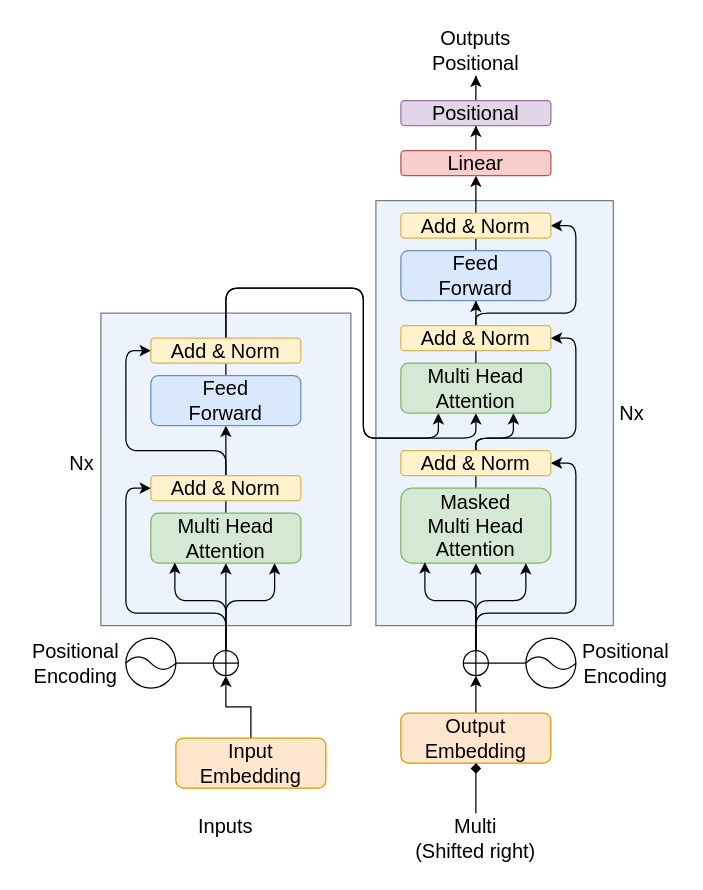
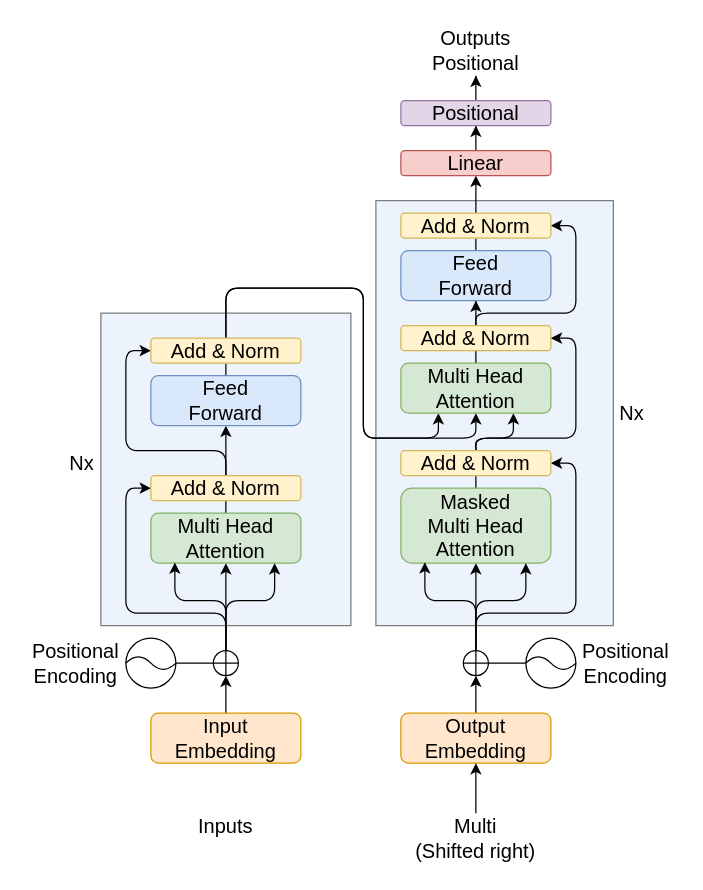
  <mxCell id="0" />
  <mxCell id="1" parent="0" />
  <mxCell id="2" style="edgeStyle=orthogonalEdgeStyle;rounded=0;orthogonalLoop=1;jettySize=auto;html=1;entryX=0.5;entryY=1;entryDx=0;entryDy=0;" edge="1" parent="1" source="3" target="13"><mxGeometry relative="1" as="geometry" /></mxCell>
- <mxCell id="3" value="&lt;font style=&quot;font-size: 16px;&quot;&gt;Input Embedding&lt;/font&gt;" style="rounded=1;whiteSpace=wrap;html=1;fillColor=#ffe6cc;strokeColor=#d79b00;" vertex="1" parent="1"><mxGeometry x="140" y="590" width="120" height="40" as="geometry" /></mxCell>
+ <mxCell id="3" value="&lt;font style=&quot;font-size: 16px;&quot;&gt;Input Embedding&lt;/font&gt;" style="rounded=1;whiteSpace=wrap;html=1;fillColor=#ffe6cc;strokeColor=#d79b00;" vertex="1" parent="1"><mxGeometry x="120" y="570" width="120" height="40" as="geometry" /></mxCell>
  <mxCell id="4" style="edgeStyle=orthogonalEdgeStyle;rounded=0;orthogonalLoop=1;jettySize=auto;html=1;entryX=0.5;entryY=1;entryDx=0;entryDy=0;" edge="1" parent="1" source="6" target="16"><mxGeometry relative="1" as="geometry" /></mxCell>
  <mxCell id="5" value="" style="rounded=0;whiteSpace=wrap;html=1;opacity=50;glass=0;shadow=0;fillColor=#dae8fc;strokeColor=#000000;" vertex="1" parent="1"><mxGeometry x="80" y="250" width="200" height="250" as="geometry" /></mxCell>
  <mxCell id="6" value="&lt;font style=&quot;font-size: 16px;&quot;&gt;Output Embedding&lt;/font&gt;" style="rounded=1;whiteSpace=wrap;html=1;fillColor=#ffe6cc;strokeColor=#d79b00;" vertex="1" parent="1"><mxGeometry x="320" y="570" width="120" height="40" as="geometry" /></mxCell>
  <mxCell id="7" value="&lt;font style=&quot;font-size: 16px;&quot;&gt;Inputs&lt;/font&gt;" style="text;html=1;align=center;verticalAlign=middle;whiteSpace=wrap;rounded=0;" vertex="1" parent="1"><mxGeometry x="150" y="650" width="60" height="20" as="geometry" /></mxCell>
  <mxCell id="8" value="" style="rounded=0;whiteSpace=wrap;html=1;opacity=50;glass=0;shadow=0;fillColor=#dae8fc;strokeColor=#000000;" vertex="1" parent="1"><mxGeometry x="300" y="160" width="190" height="340" as="geometry" /></mxCell>
- <mxCell id="9" style="edgeStyle=orthogonalEdgeStyle;rounded=0;orthogonalLoop=1;jettySize=auto;html=1;entryX=0.5;entryY=1;entryDx=0;entryDy=0;endArrow=diamond;" edge="1" parent="1" source="10" target="6"><mxGeometry relative="1" as="geometry" /></mxCell>
+ <mxCell id="9" style="edgeStyle=orthogonalEdgeStyle;rounded=0;orthogonalLoop=1;jettySize=auto;html=1;entryX=0.5;entryY=1;entryDx=0;entryDy=0;" edge="1" parent="1" source="10" target="6"><mxGeometry relative="1" as="geometry" /></mxCell>
  <mxCell id="10" value="&lt;span style=&quot;font-size: 16px;&quot;&gt;Multi&lt;/span&gt;&lt;div&gt;&lt;span style=&quot;font-size: 16px;&quot;&gt;(Shifted right)&lt;/span&gt;&lt;/div&gt;" style="text;html=1;align=center;verticalAlign=middle;whiteSpace=wrap;rounded=0;" vertex="1" parent="1"><mxGeometry x="320" y="650" width="120" height="40" as="geometry" /></mxCell>
  <mxCell id="11" style="edgeStyle=orthogonalEdgeStyle;rounded=1;orthogonalLoop=1;jettySize=auto;html=1;entryX=0.5;entryY=1;entryDx=0;entryDy=0;curved=0;" edge="1" parent="1" source="13" target="26"><mxGeometry relative="1" as="geometry" /></mxCell>
  <mxCell id="12" style="edgeStyle=orthogonalEdgeStyle;rounded=1;orthogonalLoop=1;jettySize=auto;html=1;entryX=0;entryY=0.5;entryDx=0;entryDy=0;curved=0;" edge="1" parent="1" source="13" target="29"><mxGeometry relative="1" as="geometry"><Array as="points"><mxPoint x="180" y="490" /><mxPoint x="100" y="490" /><mxPoint x="100" y="390" /></Array></mxGeometry></mxCell>
  <mxCell id="13" value="" style="shape=orEllipse;perimeter=ellipsePerimeter;whiteSpace=wrap;html=1;backgroundOutline=1;" vertex="1" parent="1"><mxGeometry x="170" y="520" width="20" height="20" as="geometry" /></mxCell>
  <mxCell id="14" style="edgeStyle=orthogonalEdgeStyle;rounded=1;orthogonalLoop=1;jettySize=auto;html=1;entryX=0.5;entryY=1;entryDx=0;entryDy=0;curved=0;" edge="1" parent="1" source="16" target="38"><mxGeometry relative="1" as="geometry" /></mxCell>
  <mxCell id="15" style="edgeStyle=orthogonalEdgeStyle;rounded=1;orthogonalLoop=1;jettySize=auto;html=1;entryX=1;entryY=0.5;entryDx=0;entryDy=0;curved=0;" edge="1" parent="1" source="16" target="43"><mxGeometry relative="1" as="geometry"><Array as="points"><mxPoint x="380" y="490" /><mxPoint x="460" y="490" /><mxPoint x="460" y="370" /></Array></mxGeometry></mxCell>
  <mxCell id="16" value="" style="shape=orEllipse;perimeter=ellipsePerimeter;whiteSpace=wrap;html=1;backgroundOutline=1;" vertex="1" parent="1"><mxGeometry x="370" y="520" width="20" height="20" as="geometry" /></mxCell>
  <mxCell id="17" style="edgeStyle=orthogonalEdgeStyle;rounded=0;orthogonalLoop=1;jettySize=auto;html=1;entryX=0;entryY=0.5;entryDx=0;entryDy=0;endArrow=none;endFill=0;" edge="1" parent="1" source="18" target="13"><mxGeometry relative="1" as="geometry" /></mxCell>
  <mxCell id="18" value="" style="ellipse;whiteSpace=wrap;html=1;aspect=fixed;" vertex="1" parent="1"><mxGeometry x="100" y="510" width="40" height="40" as="geometry" /></mxCell>
  <mxCell id="19" style="edgeStyle=orthogonalEdgeStyle;rounded=0;orthogonalLoop=1;jettySize=auto;html=1;entryX=1;entryY=0.5;entryDx=0;entryDy=0;endArrow=none;endFill=0;" edge="1" parent="1" source="20" target="16"><mxGeometry relative="1" as="geometry" /></mxCell>
  <mxCell id="20" value="" style="ellipse;whiteSpace=wrap;html=1;aspect=fixed;" vertex="1" parent="1"><mxGeometry x="420" y="510" width="40" height="40" as="geometry" /></mxCell>
  <mxCell id="21" value="" style="endArrow=none;html=1;rounded=0;exitX=0;exitY=0.5;exitDx=0;exitDy=0;entryX=1;entryY=0.5;entryDx=0;entryDy=0;curved=1;" edge="1" parent="1" source="18" target="18"><mxGeometry width="50" height="50" relative="1" as="geometry"><mxPoint x="360" y="520" as="sourcePoint" /><mxPoint x="410" y="470" as="targetPoint" /><Array as="points"><mxPoint x="110" y="520" /><mxPoint x="130" y="540" /></Array></mxGeometry></mxCell>
  <mxCell id="22" value="" style="endArrow=none;html=1;rounded=0;exitX=0;exitY=0.5;exitDx=0;exitDy=0;entryX=1;entryY=0.5;entryDx=0;entryDy=0;curved=1;" edge="1" parent="1"><mxGeometry width="50" height="50" relative="1" as="geometry"><mxPoint x="420" y="530" as="sourcePoint" /><mxPoint x="460" y="530" as="targetPoint" /><Array as="points"><mxPoint x="430" y="520" /><mxPoint x="450" y="540" /></Array></mxGeometry></mxCell>
  <mxCell id="23" value="&lt;font style=&quot;font-size: 16px;&quot;&gt;Positional Encoding&lt;/font&gt;" style="text;html=1;align=center;verticalAlign=middle;whiteSpace=wrap;rounded=0;" vertex="1" parent="1"><mxGeometry x="20" y="515" width="80" height="30" as="geometry" /></mxCell>
  <mxCell id="24" value="&lt;font style=&quot;font-size: 16px;&quot;&gt;Positional Encoding&lt;/font&gt;" style="text;html=1;align=center;verticalAlign=middle;whiteSpace=wrap;rounded=0;" vertex="1" parent="1"><mxGeometry x="460" y="515" width="80" height="30" as="geometry" /></mxCell>
  <mxCell id="25" style="edgeStyle=orthogonalEdgeStyle;rounded=0;orthogonalLoop=1;jettySize=auto;html=1;exitX=0.5;exitY=0;exitDx=0;exitDy=0;entryX=0.5;entryY=1;entryDx=0;entryDy=0;endArrow=none;endFill=0;" edge="1" parent="1" source="26" target="29"><mxGeometry relative="1" as="geometry" /></mxCell>
  <mxCell id="26" value="&lt;font style=&quot;font-size: 16px;&quot;&gt;Multi Head&lt;br&gt;Attention&lt;/font&gt;" style="rounded=1;whiteSpace=wrap;html=1;fillColor=#d5e8d4;strokeColor=#82b366;" vertex="1" parent="1"><mxGeometry x="120" y="410" width="120" height="40" as="geometry" /></mxCell>
  <mxCell id="27" style="edgeStyle=orthogonalEdgeStyle;rounded=0;orthogonalLoop=1;jettySize=auto;html=1;entryX=0.5;entryY=1;entryDx=0;entryDy=0;" edge="1" parent="1" source="29" target="31"><mxGeometry relative="1" as="geometry" /></mxCell>
  <mxCell id="28" style="edgeStyle=orthogonalEdgeStyle;rounded=1;orthogonalLoop=1;jettySize=auto;html=1;entryX=0;entryY=0.5;entryDx=0;entryDy=0;curved=0;" edge="1" parent="1" source="29" target="34"><mxGeometry relative="1" as="geometry"><Array as="points"><mxPoint x="180" y="360" /><mxPoint x="100" y="360" /><mxPoint x="100" y="280" /></Array></mxGeometry></mxCell>
  <mxCell id="29" value="&lt;span style=&quot;font-size: 16px;&quot;&gt;Add &amp;amp; Norm&lt;/span&gt;" style="rounded=1;whiteSpace=wrap;html=1;fillColor=#fff2cc;strokeColor=#d6b656;" vertex="1" parent="1"><mxGeometry x="120" y="380" width="120" height="20" as="geometry" /></mxCell>
  <mxCell id="30" style="edgeStyle=orthogonalEdgeStyle;rounded=0;orthogonalLoop=1;jettySize=auto;html=1;exitX=0.5;exitY=0;exitDx=0;exitDy=0;entryX=0.5;entryY=1;entryDx=0;entryDy=0;endArrow=none;endFill=0;" edge="1" parent="1" source="31" target="34"><mxGeometry relative="1" as="geometry" /></mxCell>
  <mxCell id="31" value="&lt;span style=&quot;font-size: 16px;&quot;&gt;Feed&lt;br&gt;Forward&lt;/span&gt;" style="rounded=1;whiteSpace=wrap;html=1;fillColor=#dae8fc;strokeColor=#6c8ebf;" vertex="1" parent="1"><mxGeometry x="120" y="300" width="120" height="40" as="geometry" /></mxCell>
  <mxCell id="32" style="edgeStyle=orthogonalEdgeStyle;rounded=1;orthogonalLoop=1;jettySize=auto;html=1;entryX=0.25;entryY=1;entryDx=0;entryDy=0;curved=0;" edge="1" parent="1" source="34" target="45"><mxGeometry relative="1" as="geometry"><Array as="points"><mxPoint x="180" y="230" /><mxPoint x="290" y="230" /><mxPoint x="290" y="350" /><mxPoint x="350" y="350" /></Array></mxGeometry></mxCell>
  <mxCell id="33" style="edgeStyle=orthogonalEdgeStyle;rounded=1;orthogonalLoop=1;jettySize=auto;html=1;entryX=0.5;entryY=1;entryDx=0;entryDy=0;curved=0;" edge="1" parent="1" target="45"><mxGeometry relative="1" as="geometry"><mxPoint x="180" y="270" as="sourcePoint" /><Array as="points"><mxPoint x="180" y="230" /><mxPoint x="290" y="230" /><mxPoint x="290" y="350" /><mxPoint x="380" y="350" /></Array></mxGeometry></mxCell>
  <mxCell id="34" value="&lt;span style=&quot;font-size: 16px;&quot;&gt;Add &amp;amp; Norm&lt;/span&gt;" style="rounded=1;whiteSpace=wrap;html=1;fillColor=#fff2cc;strokeColor=#d6b656;" vertex="1" parent="1"><mxGeometry x="120" y="270" width="120" height="20" as="geometry" /></mxCell>
  <mxCell id="35" style="edgeStyle=orthogonalEdgeStyle;rounded=1;orthogonalLoop=1;jettySize=auto;html=1;curved=0;" edge="1" parent="1" source="13"><mxGeometry relative="1" as="geometry"><mxPoint x="219" y="450" as="targetPoint" /><Array as="points"><mxPoint x="180" y="480" /><mxPoint x="219" y="480" /></Array></mxGeometry></mxCell>
  <mxCell id="36" style="edgeStyle=orthogonalEdgeStyle;rounded=1;orthogonalLoop=1;jettySize=auto;html=1;entryX=0.16;entryY=0.988;entryDx=0;entryDy=0;entryPerimeter=0;curved=0;" edge="1" parent="1" source="13" target="26"><mxGeometry relative="1" as="geometry"><Array as="points"><mxPoint x="180" y="480" /><mxPoint x="139" y="480" /></Array></mxGeometry></mxCell>
  <mxCell id="37" style="edgeStyle=orthogonalEdgeStyle;rounded=0;orthogonalLoop=1;jettySize=auto;html=1;entryX=0.5;entryY=1;entryDx=0;entryDy=0;endArrow=none;endFill=0;" edge="1" parent="1" source="38" target="43"><mxGeometry relative="1" as="geometry" /></mxCell>
  <mxCell id="38" value="&lt;font style=&quot;font-size: 16px;&quot;&gt;Masked&lt;br&gt;Multi Head&lt;br&gt;Attention&lt;/font&gt;" style="rounded=1;whiteSpace=wrap;html=1;fillColor=#d5e8d4;strokeColor=#82b366;" vertex="1" parent="1"><mxGeometry x="320" y="390" width="120" height="60" as="geometry" /></mxCell>
  <mxCell id="39" style="edgeStyle=orthogonalEdgeStyle;rounded=1;orthogonalLoop=1;jettySize=auto;html=1;entryX=0.16;entryY=0.989;entryDx=0;entryDy=0;entryPerimeter=0;curved=0;" edge="1" parent="1" source="16" target="38"><mxGeometry relative="1" as="geometry"><Array as="points"><mxPoint x="380" y="480" /><mxPoint x="339" y="480" /></Array></mxGeometry></mxCell>
  <mxCell id="40" style="edgeStyle=orthogonalEdgeStyle;rounded=1;orthogonalLoop=1;jettySize=auto;html=1;entryX=0.833;entryY=1;entryDx=0;entryDy=0;entryPerimeter=0;curved=0;" edge="1" parent="1" source="16" target="38"><mxGeometry relative="1" as="geometry"><Array as="points"><mxPoint x="380" y="480" /><mxPoint x="420" y="480" /></Array></mxGeometry></mxCell>
  <mxCell id="41" style="edgeStyle=orthogonalEdgeStyle;rounded=1;orthogonalLoop=1;jettySize=auto;html=1;entryX=0.75;entryY=1;entryDx=0;entryDy=0;curved=0;" edge="1" parent="1" source="43" target="45"><mxGeometry relative="1" as="geometry"><Array as="points"><mxPoint x="380" y="350" /><mxPoint x="410" y="350" /></Array></mxGeometry></mxCell>
  <mxCell id="42" style="edgeStyle=orthogonalEdgeStyle;rounded=1;orthogonalLoop=1;jettySize=auto;html=1;entryX=1;entryY=0.5;entryDx=0;entryDy=0;curved=0;" edge="1" parent="1" source="43" target="48"><mxGeometry relative="1" as="geometry"><Array as="points"><mxPoint x="380" y="350" /><mxPoint x="460" y="350" /><mxPoint x="460" y="270" /></Array></mxGeometry></mxCell>
  <mxCell id="43" value="&lt;span style=&quot;font-size: 16px;&quot;&gt;Add &amp;amp; Norm&lt;/span&gt;" style="rounded=1;whiteSpace=wrap;html=1;fillColor=#fff2cc;strokeColor=#d6b656;" vertex="1" parent="1"><mxGeometry x="320" y="360" width="120" height="20" as="geometry" /></mxCell>
  <mxCell id="44" style="edgeStyle=orthogonalEdgeStyle;rounded=0;orthogonalLoop=1;jettySize=auto;html=1;entryX=0.5;entryY=1;entryDx=0;entryDy=0;endArrow=none;endFill=0;" edge="1" parent="1" source="45" target="48"><mxGeometry relative="1" as="geometry" /></mxCell>
  <mxCell id="45" value="&lt;font style=&quot;font-size: 16px;&quot;&gt;Multi Head&lt;br&gt;Attention&lt;/font&gt;" style="rounded=1;whiteSpace=wrap;html=1;fillColor=#d5e8d4;strokeColor=#82b366;" vertex="1" parent="1"><mxGeometry x="320" y="290" width="120" height="40" as="geometry" /></mxCell>
  <mxCell id="46" style="edgeStyle=orthogonalEdgeStyle;rounded=0;orthogonalLoop=1;jettySize=auto;html=1;entryX=0.5;entryY=1;entryDx=0;entryDy=0;" edge="1" parent="1" source="48" target="50"><mxGeometry relative="1" as="geometry" /></mxCell>
  <mxCell id="47" style="edgeStyle=orthogonalEdgeStyle;rounded=1;orthogonalLoop=1;jettySize=auto;html=1;entryX=1;entryY=0.5;entryDx=0;entryDy=0;curved=0;" edge="1" parent="1" source="48" target="52"><mxGeometry relative="1" as="geometry"><Array as="points"><mxPoint x="380" y="250" /><mxPoint x="460" y="250" /><mxPoint x="460" y="180" /></Array></mxGeometry></mxCell>
  <mxCell id="48" value="&lt;span style=&quot;font-size: 16px;&quot;&gt;Add &amp;amp; Norm&lt;/span&gt;" style="rounded=1;whiteSpace=wrap;html=1;fillColor=#fff2cc;strokeColor=#d6b656;" vertex="1" parent="1"><mxGeometry x="320" y="260" width="120" height="20" as="geometry" /></mxCell>
  <mxCell id="49" style="edgeStyle=orthogonalEdgeStyle;rounded=0;orthogonalLoop=1;jettySize=auto;html=1;entryX=0.5;entryY=1;entryDx=0;entryDy=0;endArrow=none;endFill=0;" edge="1" parent="1" source="50" target="52"><mxGeometry relative="1" as="geometry" /></mxCell>
  <mxCell id="50" value="&lt;span style=&quot;font-size: 16px;&quot;&gt;Feed&lt;br&gt;Forward&lt;/span&gt;" style="rounded=1;whiteSpace=wrap;html=1;fillColor=#dae8fc;strokeColor=#6c8ebf;" vertex="1" parent="1"><mxGeometry x="320" y="200" width="120" height="40" as="geometry" /></mxCell>
  <mxCell id="51" style="edgeStyle=orthogonalEdgeStyle;rounded=0;orthogonalLoop=1;jettySize=auto;html=1;entryX=0.5;entryY=1;entryDx=0;entryDy=0;" edge="1" parent="1" source="52" target="54"><mxGeometry relative="1" as="geometry" /></mxCell>
  <mxCell id="52" value="&lt;span style=&quot;font-size: 16px;&quot;&gt;Add &amp;amp; Norm&lt;/span&gt;" style="rounded=1;whiteSpace=wrap;html=1;fillColor=#fff2cc;strokeColor=#d6b656;" vertex="1" parent="1"><mxGeometry x="320" width="120" height="20" as="geometry" y="170" /></mxCell>
  <mxCell id="53" style="edgeStyle=orthogonalEdgeStyle;rounded=0;orthogonalLoop=1;jettySize=auto;html=1;entryX=0.5;entryY=1;entryDx=0;entryDy=0;" edge="1" parent="1" source="54" target="56"><mxGeometry relative="1" as="geometry" /></mxCell>
  <mxCell id="54" value="&lt;span style=&quot;font-size: 16px;&quot;&gt;Linear&lt;/span&gt;" style="rounded=1;whiteSpace=wrap;html=1;fillColor=#f8cecc;strokeColor=#b85450;" vertex="1" parent="1"><mxGeometry x="320" y="120" width="120" height="20" as="geometry" /></mxCell>
  <mxCell id="55" style="edgeStyle=orthogonalEdgeStyle;rounded=0;orthogonalLoop=1;jettySize=auto;html=1;entryX=0.5;entryY=1;entryDx=0;entryDy=0;" edge="1" parent="1" source="56" target="57"><mxGeometry relative="1" as="geometry" /></mxCell>
  <mxCell id="56" value="&lt;span style=&quot;font-size: 16px;&quot;&gt;Positional&lt;/span&gt;" style="rounded=1;whiteSpace=wrap;html=1;fillColor=#e1d5e7;strokeColor=#9673a6;" vertex="1" parent="1"><mxGeometry x="320" y="80" width="120" height="20" as="geometry" /></mxCell>
  <mxCell id="57" value="&lt;span style=&quot;font-size: 16px;&quot;&gt;Outputs&lt;/span&gt;&lt;div&gt;&lt;span style=&quot;font-size: 16px;&quot;&gt;Positional&lt;/span&gt;&lt;/div&gt;" style="text;html=1;align=center;verticalAlign=middle;whiteSpace=wrap;rounded=0;" vertex="1" parent="1"><mxGeometry x="320" y="20" width="120" height="40" as="geometry" /></mxCell>
  <mxCell id="58" value="&lt;font style=&quot;font-size: 16px;&quot;&gt;Nx&lt;/font&gt;" style="text;html=1;align=center;verticalAlign=middle;whiteSpace=wrap;rounded=0;" vertex="1" parent="1"><mxGeometry x="50" y="355" width="30" height="30" as="geometry" /></mxCell>
  <mxCell id="59" value="&lt;font style=&quot;font-size: 16px;&quot;&gt;Nx&lt;/font&gt;" style="text;html=1;align=center;verticalAlign=middle;whiteSpace=wrap;rounded=0;" vertex="1" parent="1"><mxGeometry x="490" y="315" width="30" height="30" as="geometry" /></mxCell>
